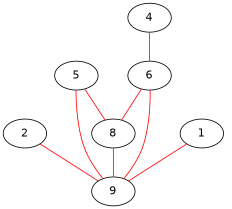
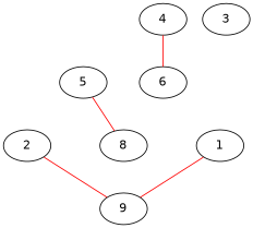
  graph {
    fontname="DejaVu Sans"
    node [fontname="DejaVu Sans"]
    edge [color=red fontname="DejaVu Sans"]
    2
    9
    5
    8
    6
    1
+   3
    4
    2 -- 9
-   5 -- 9
    5 -- 8
-   8 -- 9
-   6 -- 9
-   6 -- 8
    1 -- 9
    4 -- 6
  }
